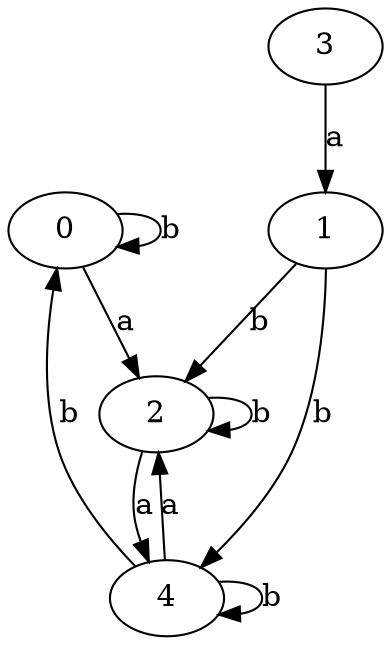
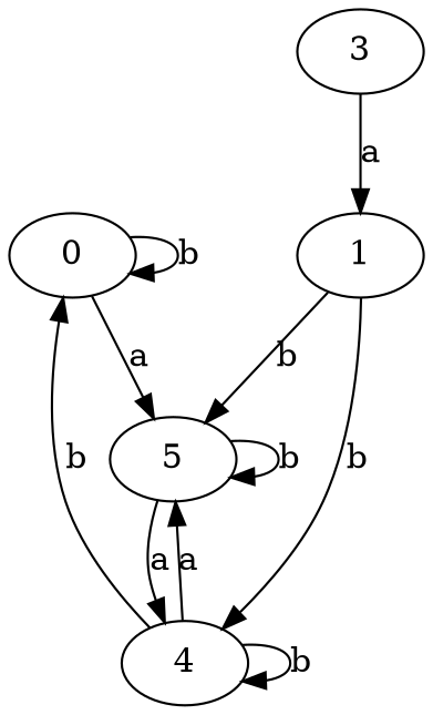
  digraph {
    d2tdocpreamble="\usetikzlibrary{automata}"
    d2tfigpreamble="\tikzstyle{every state}= [ draw=blue!50,very thick,fill=blue!20]  \tikzstyle{auto}= [fill=white]"
    ranksep=0.5
    node [style=state]
    edge [lblstyle=auto topath="bend right"]
    n1 [label=0]
-   n2 [label=2 style="state, initial, accepting"]
+   n2 [label=5 style="state, initial, accepting"]
    n3 [label=4]
    n4 [label=1]
    n5 [label=3]
    n1 -> n1 [label=b topath="loop above"]
    n1 -> n2 [label=a]
    n2 -> n2 [label=b topath="loop above"]
    n2 -> n3 [label=a]
    n3 -> n1 [label=b]
    n3 -> n2 [label=a]
    n3 -> n3 [label=b topath="loop above"]
    n4 -> n2 [label=b]
    n4 -> n3 [label=b]
    n5 -> n4 [label=a]
  }
